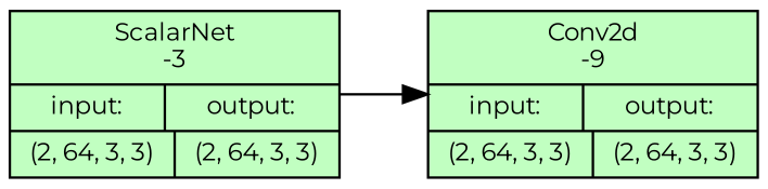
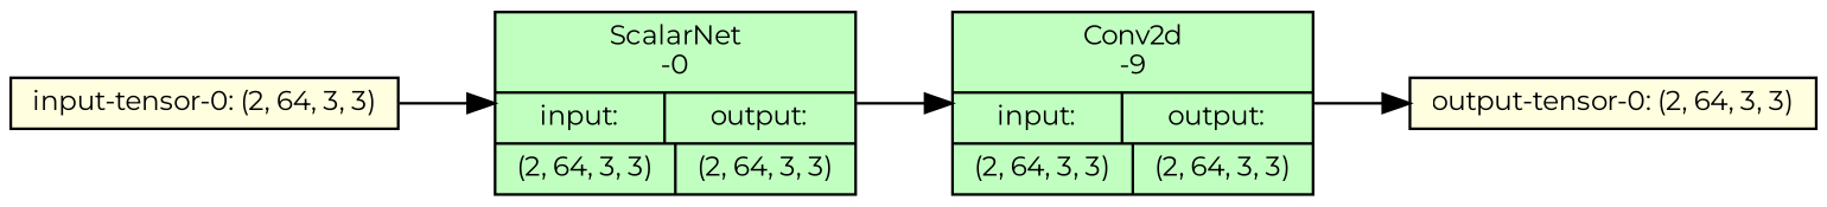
  strict digraph {
    fontname=Montserrat
    ordering=in
    rankdir=LR
    node [align=left fillcolor=lightyellow fontname=Montserrat fontsize=10 ranksep=0.1 shape=record style=filled]
    edge [fontname=Montserrat fontsize=10]
-   n2 [fillcolor=darkseagreen1 height=0.2 label="ScalarNet\n-3|{input:|output:}|{(2, 64, 3, 3)|(2, 64, 3, 3)}"]
+   n1 [height=0.2 label="input-tensor-0: (2, 64, 3, 3)"]
+   n2 [fillcolor=darkseagreen1 height=0.2 label="ScalarNet\n-0|{input:|output:}|{(2, 64, 3, 3)|(2, 64, 3, 3)}"]
    n3 [fillcolor=darkseagreen1 height=0.2 label="Conv2d\n-9|{input:|output:}|{(2, 64, 3, 3)|(2, 64, 3, 3)}"]
+   n4 [height=0.2 label="output-tensor-0: (2, 64, 3, 3)"]
+   n1 -> n2
    n2 -> n3
+   n3 -> n4
  }
